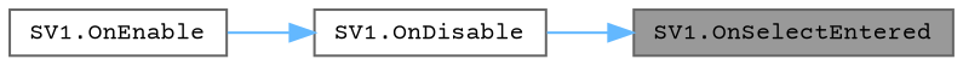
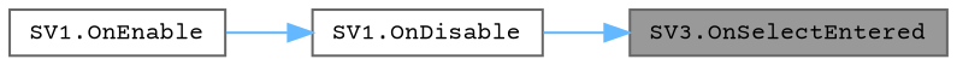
  digraph {
    fontname="Courier Prime"
    rankdir=RL
    node [color=grey40 fillcolor=white fontname="Courier Prime" fontsize=10 shape=box style=filled]
    edge [color=steelblue1 dir=back fontname="Courier Prime" fontsize=10 labelfontname=Helvetica labelfontsize=10 style=solid]
-   n1 [color=gray40 fillcolor=grey60 fontcolor=black height=0.2 label="SV1.OnSelectEntered" width=0.4]
+   n1 [color=gray40 fillcolor=grey60 fontcolor=black height=0.2 label="SV3.OnSelectEntered" width=0.4]
    n2 [height=0.2 label="SV1.OnDisable" width=0.4]
    n3 [height=0.2 label="SV1.OnEnable" width=0.4]
    n1 -> n2
    n2 -> n3
  }
